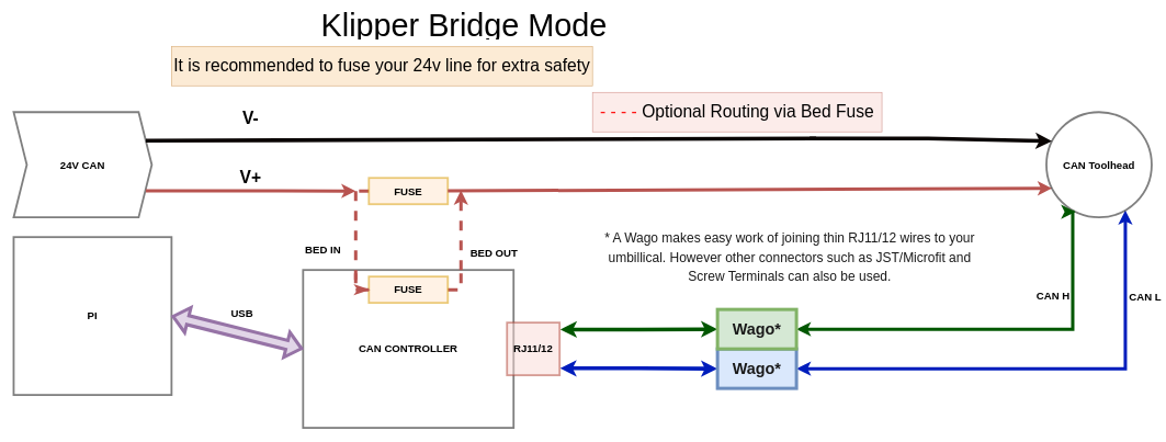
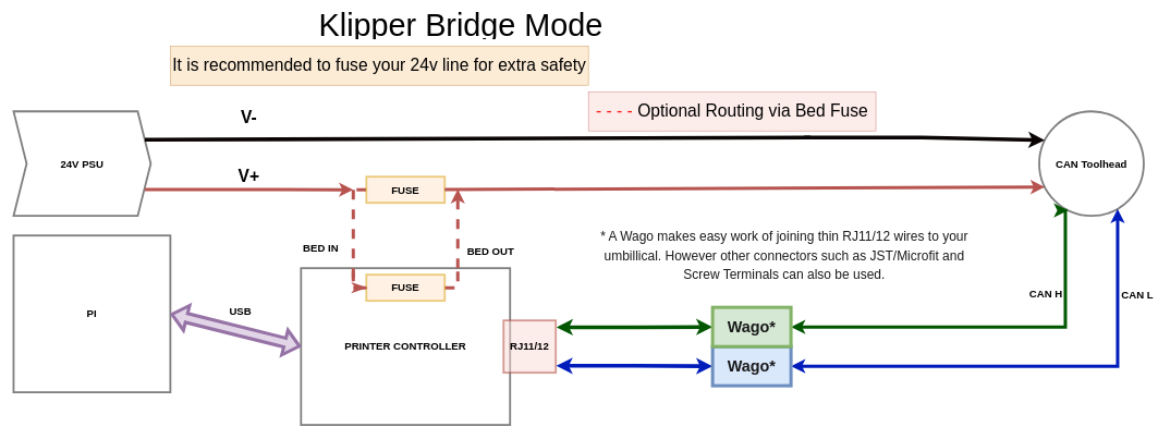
  <mxCell id="0" />
  <mxCell id="1" parent="0" />
  <mxCell id="2" style="edgeStyle=elbowEdgeStyle;rounded=0;orthogonalLoop=1;jettySize=auto;html=1;labelBackgroundColor=default;fontSize=16;fontColor=none;startArrow=none;startFill=0;endArrow=none;endFill=0;strokeColor=#b85450;strokeWidth=5;dashed=1;fillColor=#f8cecc;" parent="1" source="3" edge="1"><mxGeometry relative="1" as="geometry"><mxPoint x="540" y="290" as="targetPoint" /></mxGeometry></mxCell>
  <mxCell id="3" value="FUSE" style="rounded=0;whiteSpace=wrap;html=1;glass=0;labelBorderColor=none;sketch=0;fontSize=16;strokeColor=#d79b00;strokeWidth=3;fillColor=#ffe6cc;opacity=50;fontStyle=1" parent="1" vertex="1"><mxGeometry x="560" y="270" width="120" height="40" as="geometry" /></mxCell>
  <mxCell id="4" value="" style="endArrow=none;html=1;rounded=0;labelBackgroundColor=none;fontSize=16;fontColor=none;strokeColor=#b85450;strokeWidth=5;fillColor=#f8cecc;startArrow=classic;startFill=1;exitX=0;exitY=0.75;exitDx=0;exitDy=0;" parent="1" source="6" target="3" edge="1"><mxGeometry y="-10" width="50" height="50" relative="1" as="geometry"><mxPoint x="1510" y="290" as="sourcePoint" /><mxPoint x="430" y="290" as="targetPoint" /><Array as="points" /><mxPoint as="offset" /></mxGeometry></mxCell>
  <mxCell id="5" value="CAN L" style="edgeStyle=elbowEdgeStyle;rounded=0;orthogonalLoop=1;jettySize=auto;html=1;labelBackgroundColor=default;fontSize=16;fontColor=none;startArrow=classic;startFill=1;endArrow=classic;endFill=1;strokeColor=#001DBC;strokeWidth=5;fillColor=#0050ef;fontStyle=1;entryX=1;entryY=0.5;entryDx=0;entryDy=0;" parent="1" source="6" edge="1"><mxGeometry x="-0.644" y="30" relative="1" as="geometry"><mxPoint x="1210.16" y="560" as="targetPoint" /><Array as="points"><mxPoint x="1710" y="460" /></Array><mxPoint as="offset" /></mxGeometry></mxCell>
  <mxCell id="6" value="CAN Toolhead" style="ellipse;whiteSpace=wrap;html=1;aspect=fixed;glass=0;labelBorderColor=none;sketch=0;fontSize=16;fontColor=none;strokeColor=default;strokeWidth=3;fillColor=none;opacity=50;fontStyle=1;" parent="1" vertex="1"><mxGeometry x="1590" y="170" width="160" height="160" as="geometry" /></mxCell>
- <mxCell id="7" value="24V CAN" style="shape=step;perimeter=stepPerimeter;whiteSpace=wrap;html=1;fixedSize=1;rounded=0;glass=0;labelBorderColor=none;sketch=0;fontSize=16;fontColor=none;strokeColor=default;strokeWidth=3;fillColor=none;opacity=50;fontStyle=1" parent="1" vertex="1"><mxGeometry x="20" y="170" width="210" height="160" as="geometry" /></mxCell>
- <mxCell id="8" value="CAN CONTROLLER" style="rounded=0;whiteSpace=wrap;html=1;glass=0;labelBorderColor=none;sketch=0;fontSize=16;fontColor=none;strokeColor=default;strokeWidth=3;fillColor=none;opacity=50;fontStyle=1" parent="1" vertex="1"><mxGeometry x="460" y="410" width="320" height="240" as="geometry" /></mxCell>
+ <mxCell id="7" value="24V PSU" style="shape=step;perimeter=stepPerimeter;whiteSpace=wrap;html=1;fixedSize=1;rounded=0;glass=0;labelBorderColor=none;sketch=0;fontSize=16;fontColor=none;strokeColor=default;strokeWidth=3;fillColor=none;opacity=50;fontStyle=1" parent="1" vertex="1"><mxGeometry x="20" y="170" width="210" height="160" as="geometry" /></mxCell>
+ <mxCell id="8" value="PRINTER CONTROLLER" style="rounded=0;whiteSpace=wrap;html=1;glass=0;labelBorderColor=none;sketch=0;fontSize=16;fontColor=none;strokeColor=default;strokeWidth=3;fillColor=none;opacity=50;fontStyle=1" parent="1" vertex="1"><mxGeometry x="460" y="410" width="320" height="240" as="geometry" /></mxCell>
  <mxCell id="9" style="edgeStyle=elbowEdgeStyle;rounded=0;orthogonalLoop=1;jettySize=auto;html=1;entryX=0.75;entryY=0;entryDx=0;entryDy=0;dashed=1;labelBackgroundColor=none;fontSize=16;fontColor=none;startArrow=none;startFill=0;endArrow=none;endFill=0;strokeColor=#b85450;strokeWidth=5;fillColor=#f8cecc;" parent="1" target="8" edge="1"><mxGeometry relative="1" as="geometry"><mxPoint x="680" y="440" as="sourcePoint" /><Array as="points"><mxPoint x="700" y="430" /></Array></mxGeometry></mxCell>
  <mxCell id="10" value="FUSE" style="rounded=0;whiteSpace=wrap;html=1;glass=0;labelBorderColor=none;sketch=0;fontSize=16;strokeColor=#d79b00;strokeWidth=3;fillColor=#ffe6cc;opacity=50;fontStyle=1" parent="1" vertex="1"><mxGeometry x="560" y="420" width="120" height="40" as="geometry" /></mxCell>
  <mxCell id="11" value="BED IN" style="endArrow=classicThin;dashed=1;html=1;rounded=0;labelBackgroundColor=none;fontSize=16;fontColor=none;strokeColor=#b85450;strokeWidth=5;fillColor=#f8cecc;endFill=1;fontStyle=1" parent="1" edge="1"><mxGeometry x="0.059" y="-50" width="50" height="50" relative="1" as="geometry"><mxPoint x="540" y="290" as="sourcePoint" /><mxPoint x="560" y="440" as="targetPoint" /><mxPoint as="offset" /><Array as="points"><mxPoint x="540" y="380" /><mxPoint x="540" y="440" /></Array></mxGeometry></mxCell>
  <mxCell id="12" value="BED OUT" style="endArrow=classic;dashed=1;html=1;rounded=0;labelBackgroundColor=none;fontSize=16;fontColor=none;strokeColor=#b85450;strokeWidth=5;fillColor=#f8cecc;endFill=1;fontStyle=1" parent="1" edge="1"><mxGeometry x="-0.59" y="-50" width="50" height="50" relative="1" as="geometry"><mxPoint x="700" y="410" as="sourcePoint" /><mxPoint x="700" y="289" as="targetPoint" /><mxPoint as="offset" /></mxGeometry></mxCell>
  <mxCell id="13" value="" style="endArrow=none;dashed=1;html=1;rounded=0;labelBackgroundColor=none;fontSize=16;fontColor=none;strokeColor=#b85450;strokeWidth=5;exitX=0;exitY=0.5;exitDx=0;exitDy=0;fillColor=#f8cecc;" parent="1" source="10" edge="1"><mxGeometry width="50" height="50" relative="1" as="geometry"><mxPoint x="480" y="440" as="sourcePoint" /><mxPoint x="540" y="410" as="targetPoint" /><Array as="points"><mxPoint x="540" y="440" /></Array></mxGeometry></mxCell>
  <mxCell id="14" value="CAN H" style="edgeStyle=elbowEdgeStyle;rounded=0;orthogonalLoop=1;jettySize=auto;html=1;entryX=0.25;entryY=1;entryDx=0;entryDy=0;labelBackgroundColor=default;fontSize=16;fontColor=none;startArrow=classic;startFill=1;endArrow=classic;endFill=1;strokeColor=#005700;strokeWidth=5;fillColor=#008a00;fontStyle=1;exitX=1;exitY=0.5;exitDx=0;exitDy=0;" parent="1" target="6" edge="1"><mxGeometry x="0.559" y="30" relative="1" as="geometry"><mxPoint x="1210.16" y="500.08" as="sourcePoint" /><Array as="points"><mxPoint x="1630" y="480" /></Array><mxPoint as="offset" /></mxGeometry></mxCell>
  <mxCell id="15" value="V-" style="endArrow=none;html=1;rounded=0;labelBackgroundColor=none;fontSize=26;fontColor=none;strokeColor=#0A0504;strokeWidth=6;exitX=1;exitY=0.25;exitDx=0;exitDy=0;fontStyle=1" parent="1" source="7" edge="1"><mxGeometry x="-0.688" y="33" width="50" height="50" relative="1" as="geometry"><mxPoint x="480" y="330" as="sourcePoint" /><mxPoint x="1240" y="210" as="targetPoint" /><Array as="points" /><mxPoint as="offset" /></mxGeometry></mxCell>
  <mxCell id="16" value="" style="endArrow=none;html=1;rounded=0;labelBackgroundColor=none;fontSize=16;fontColor=none;strokeColor=#0A0504;strokeWidth=6;exitX=0;exitY=0.25;exitDx=0;exitDy=0;endFill=0;startArrow=classic;startFill=1;" parent="1" source="6" edge="1"><mxGeometry width="50" height="50" relative="1" as="geometry"><mxPoint x="560" y="330" as="sourcePoint" /><mxPoint x="1230" y="210" as="targetPoint" /><Array as="points"><mxPoint x="1410" y="210" /></Array></mxGeometry></mxCell>
  <mxCell id="17" value="PI" style="rounded=0;whiteSpace=wrap;html=1;glass=0;labelBorderColor=none;sketch=0;fontSize=16;fontColor=none;strokeColor=default;strokeWidth=3;fillColor=none;opacity=50;fontStyle=1" parent="1" vertex="1"><mxGeometry x="20" y="360" width="240" height="240" as="geometry" /></mxCell>
  <mxCell id="18" value="USB" style="shape=flexArrow;endArrow=classic;startArrow=classic;html=1;rounded=0;labelBackgroundColor=default;fontSize=16;fontColor=none;strokeColor=#9673a6;strokeWidth=5;entryX=0;entryY=0.5;entryDx=0;entryDy=0;exitX=1;exitY=0.5;exitDx=0;exitDy=0;fillColor=#e1d5e7;fontStyle=1" parent="1" source="17" target="8" edge="1"><mxGeometry y="30" width="100" height="100" relative="1" as="geometry"><mxPoint x="250" y="640" as="sourcePoint" /><mxPoint x="350" y="540" as="targetPoint" /><mxPoint as="offset" /></mxGeometry></mxCell>
  <mxCell id="19" value="V+" style="endArrow=none;html=1;rounded=0;labelBackgroundColor=default;fontSize=26;fontColor=none;strokeColor=#b85450;strokeWidth=5;fillColor=#f8cecc;entryX=1;entryY=0.75;entryDx=0;entryDy=0;endFill=0;startArrow=classic;startFill=1;fontStyle=1" parent="1" edge="1"><mxGeometry x="0.003" y="-20" width="50" height="50" relative="1" as="geometry"><mxPoint x="540" y="290" as="sourcePoint" /><mxPoint x="220.87" y="289.522" as="targetPoint" /><mxPoint as="offset" /></mxGeometry></mxCell>
  <mxCell id="20" style="edgeStyle=orthogonalEdgeStyle;rounded=0;orthogonalLoop=1;jettySize=auto;html=1;entryX=0;entryY=0.5;entryDx=0;entryDy=0;fillColor=#008a00;strokeColor=#005700;endArrow=classic;endFill=1;startArrow=classic;startFill=1;strokeWidth=6;exitX=1.014;exitY=0.131;exitDx=0;exitDy=0;exitPerimeter=0;" edge="1" parent="1" source="22" target="27"><mxGeometry relative="1" as="geometry" /></mxCell>
  <mxCell id="21" style="edgeStyle=orthogonalEdgeStyle;rounded=0;orthogonalLoop=1;jettySize=auto;html=1;entryX=0;entryY=0.5;entryDx=0;entryDy=0;startArrow=classic;startFill=1;endArrow=classic;endFill=1;strokeWidth=6;fillColor=#0050ef;strokeColor=#001DBC;exitX=1.008;exitY=0.867;exitDx=0;exitDy=0;exitPerimeter=0;" edge="1" parent="1" source="22" target="26"><mxGeometry relative="1" as="geometry" /></mxCell>
  <mxCell id="22" value="RJ11/12" style="whiteSpace=wrap;html=1;aspect=fixed;rounded=0;glass=0;labelBorderColor=none;sketch=0;fontSize=16;strokeColor=#ae4132;strokeWidth=3;fillColor=#fad9d5;opacity=50;fontStyle=1" parent="1" vertex="1"><mxGeometry x="770" y="490" width="80" height="80" as="geometry" /></mxCell>
  <mxCell id="23" value="Klipper Bridge Mode" style="text;html=1;strokeColor=none;fillColor=none;spacing=5;spacingTop=-20;whiteSpace=wrap;overflow=hidden;rounded=0;glass=0;labelBorderColor=none;sketch=0;fontSize=48;fontColor=none;opacity=50;align=center;" parent="1" vertex="1"><mxGeometry x="25" y="20" width="1360" height="40" as="geometry" /></mxCell>
  <mxCell id="24" value="&lt;font color=&quot;#FF1414&quot;&gt;- - - - &lt;/font&gt;Optional Routing via Bed Fuse" style="text;html=1;strokeColor=#ae4132;fillColor=#fad9d5;align=center;verticalAlign=middle;whiteSpace=wrap;rounded=0;glass=0;labelBorderColor=none;sketch=0;fontSize=26;opacity=50;fontStyle=0" parent="1" vertex="1"><mxGeometry x="900" y="140" width="440" height="60" as="geometry" /></mxCell>
  <mxCell id="25" value="It is recommended to fuse your 24v line for extra safety" style="text;html=1;strokeColor=#b46504;fillColor=#fad7ac;align=center;verticalAlign=middle;whiteSpace=wrap;rounded=0;glass=0;labelBorderColor=none;sketch=0;fontSize=26;opacity=50;" parent="1" vertex="1"><mxGeometry x="260" y="70" width="640" height="60" as="geometry" /></mxCell>
  <mxCell id="26" value="Wago*" style="rounded=0;whiteSpace=wrap;html=1;fillColor=#dae8fc;strokeColor=#6c8ebf;strokeWidth=5;fontColor=#1A1A1A;fontSize=24;fontStyle=1" vertex="1" parent="1"><mxGeometry x="1090" y="530" width="120" height="60" as="geometry" /></mxCell>
  <mxCell id="27" value="Wago*" style="rounded=0;whiteSpace=wrap;html=1;fillColor=#d5e8d4;strokeColor=#82b366;strokeWidth=5;fontColor=#1A1A1A;fontSize=24;fontStyle=1" vertex="1" parent="1"><mxGeometry x="1090" y="470" width="120" height="60" as="geometry" /></mxCell>
  <mxCell id="28" value="&lt;font style=&quot;font-size: 20px;&quot;&gt;* A Wago makes easy work of joining thin RJ11/12 wires to your umbillical. However other connectors such as JST/Microfit and Screw Terminals can also be used.&lt;br&gt;&lt;/font&gt;" style="text;html=1;strokeColor=none;fillColor=none;align=center;verticalAlign=middle;whiteSpace=wrap;rounded=0;fontSize=24;fontColor=#1A1A1A;" vertex="1" parent="1"><mxGeometry x="900" y="350" width="600" height="80" as="geometry" /></mxCell>
